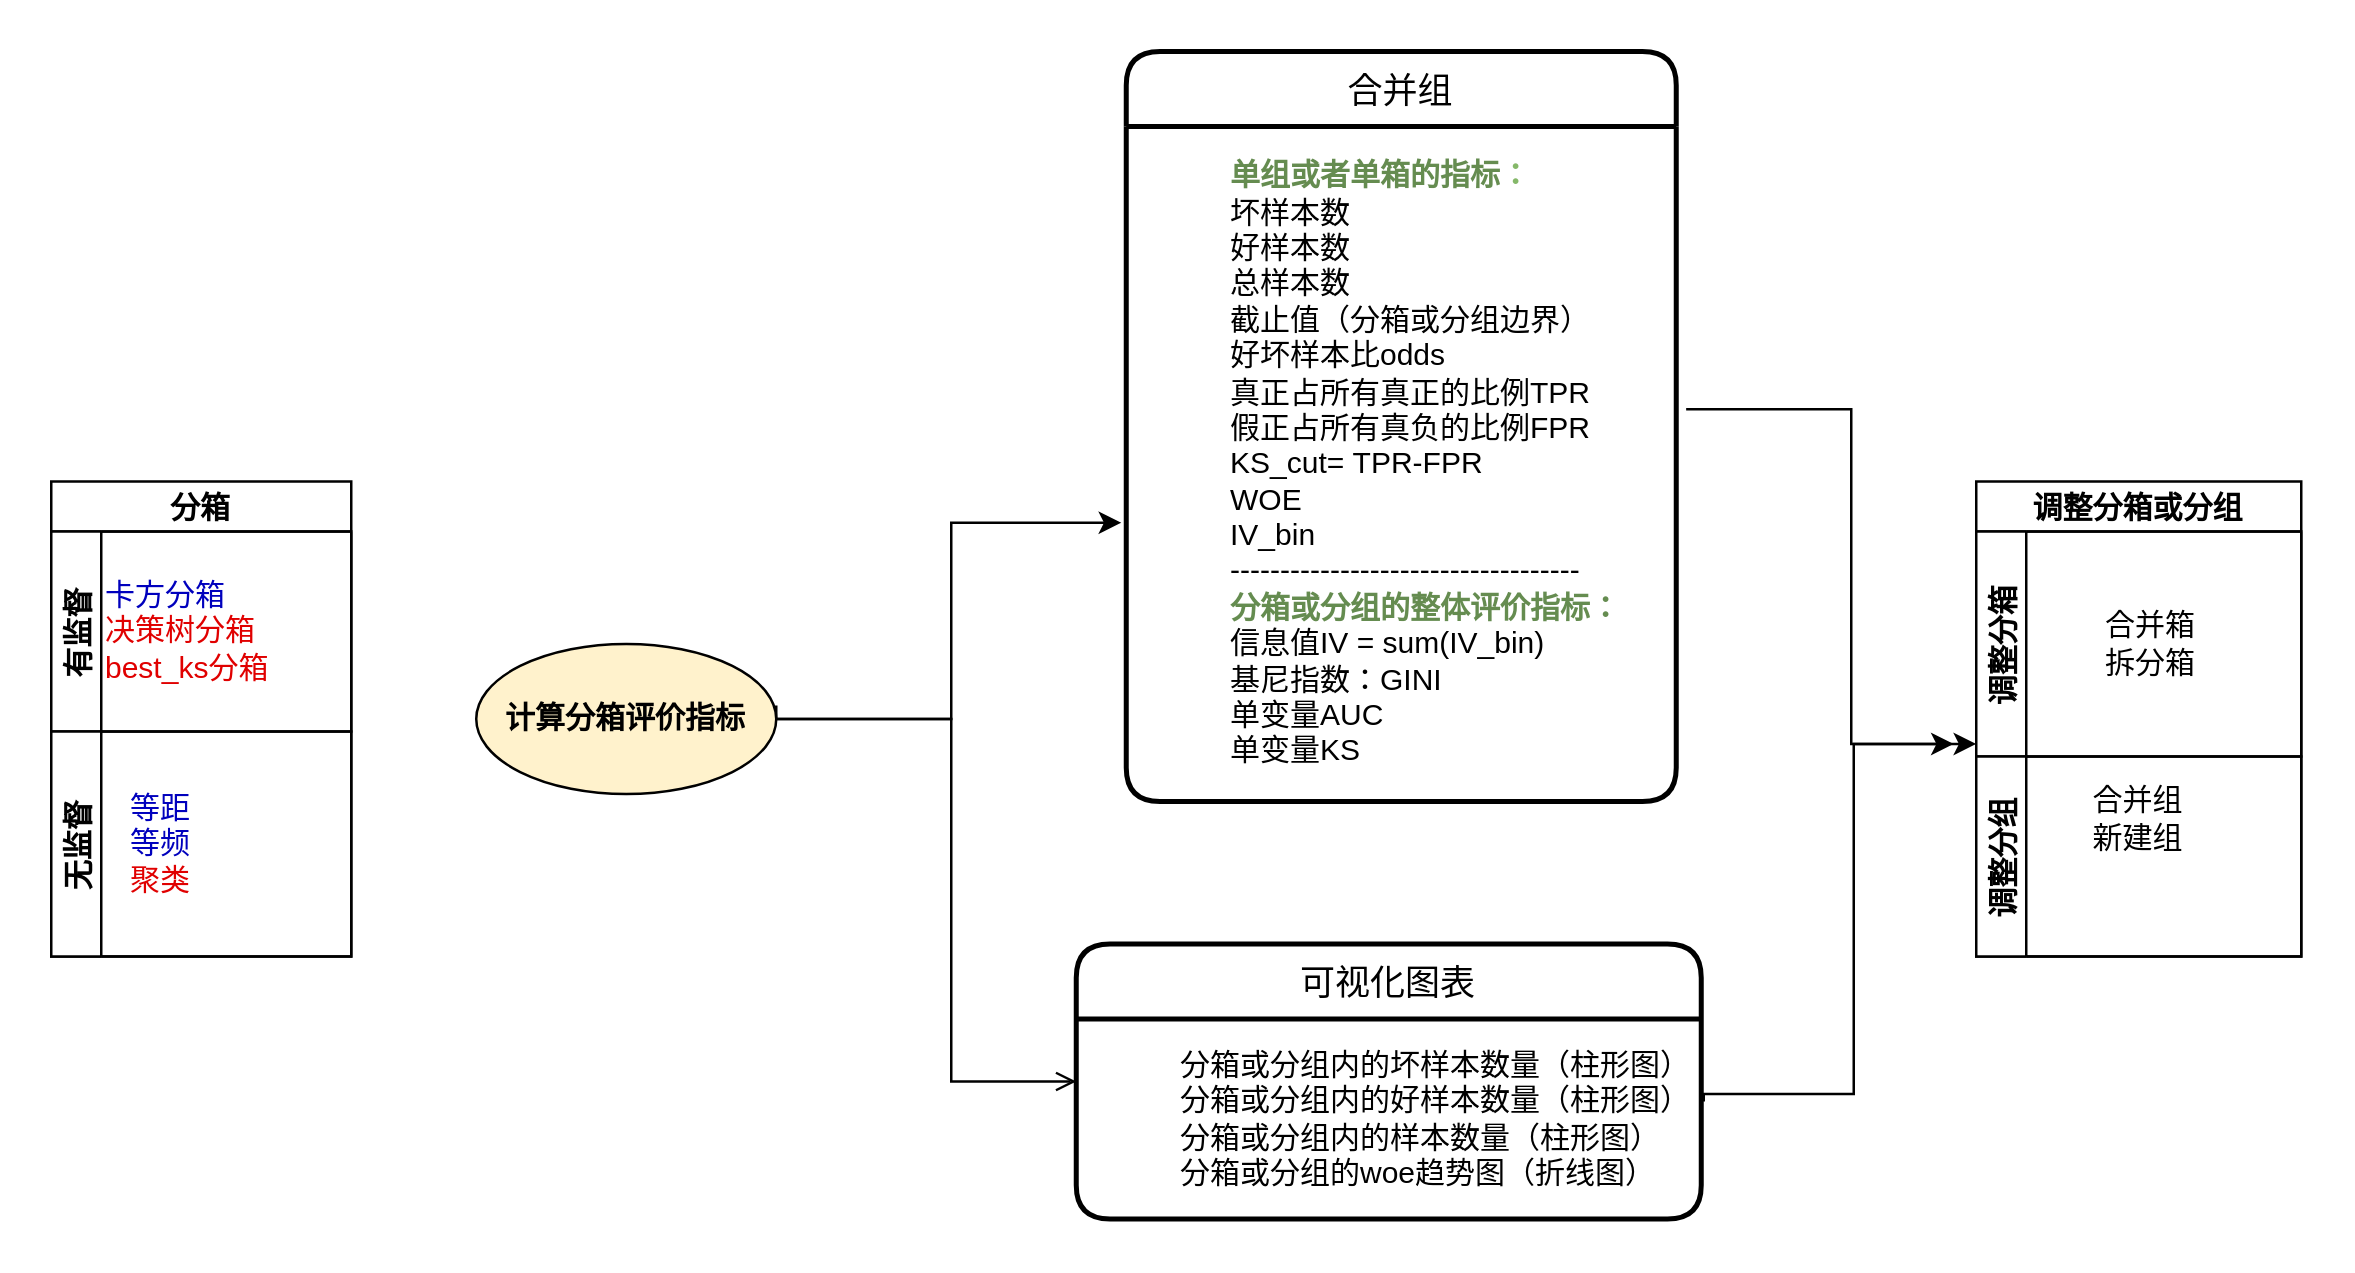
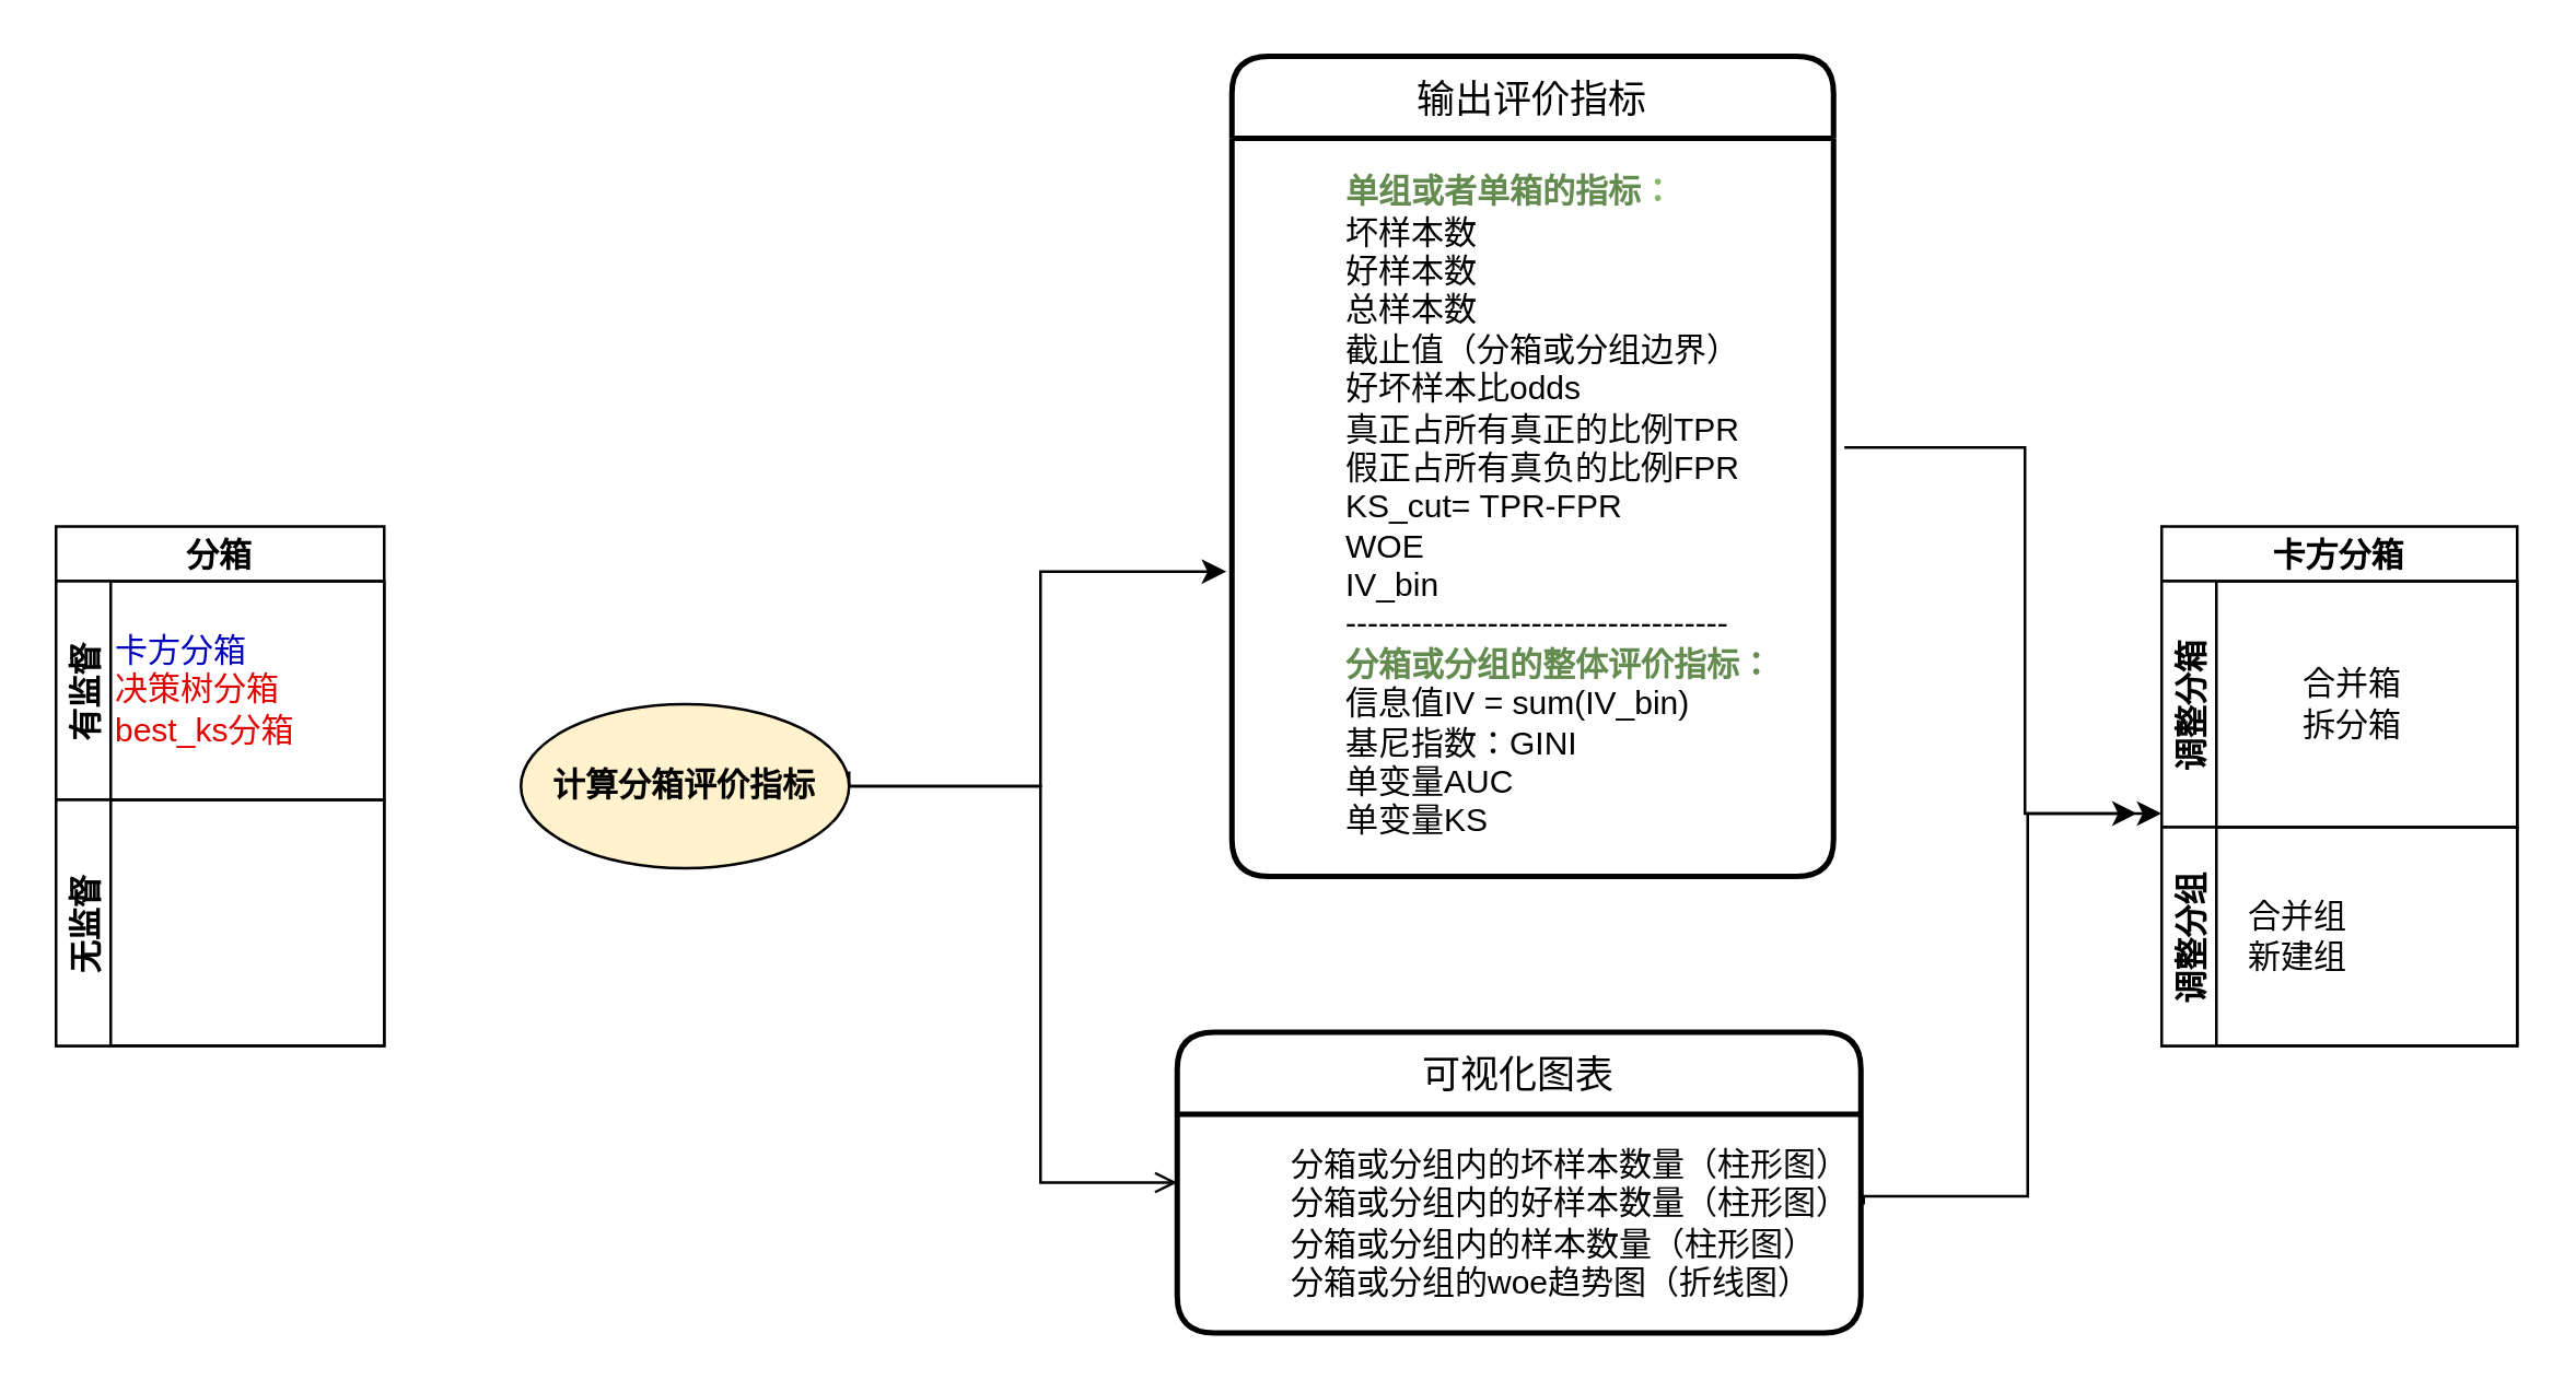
  <mxCell id="0" />
  <mxCell id="1" parent="0" />
  <mxCell id="2" value="分箱" style="swimlane;childLayout=stackLayout;resizeParent=1;resizeParentMax=0;horizontal=1;startSize=20;horizontalStack=0;" parent="1" vertex="1"><mxGeometry x="20" y="192" width="120" height="190" as="geometry"><mxRectangle x="230" y="280" width="60" height="20" as="alternateBounds" /></mxGeometry></mxCell>
  <mxCell id="3" value="有监督" style="swimlane;startSize=20;horizontal=0;" parent="2" vertex="1"><mxGeometry y="20" width="120" height="80" as="geometry" /></mxCell>
  <mxCell id="4" value="&lt;font color=&quot;#0000bd&quot;&gt;卡方分箱&lt;/font&gt;&lt;br&gt;&lt;font color=&quot;#e00000&quot;&gt;决策树分箱&lt;br&gt;best_ks分箱&lt;/font&gt;" style="text;html=1;align=left;verticalAlign=middle;resizable=0;points=[];autosize=1;strokeColor=none;fillColor=none;" parent="3" vertex="1"><mxGeometry x="20" y="15" width="80" height="50" as="geometry" /></mxCell>
  <mxCell id="5" value="无监督" style="swimlane;startSize=20;horizontal=0;" parent="2" vertex="1"><mxGeometry y="100" width="120" height="90" as="geometry" /></mxCell>
- <mxCell id="6" value="&lt;font color=&quot;#0000bd&quot;&gt;等距&lt;br&gt;等频&lt;/font&gt;&lt;br&gt;&lt;font color=&quot;#e00000&quot;&gt;聚类&lt;/font&gt;" style="text;html=1;align=left;verticalAlign=middle;resizable=0;points=[];autosize=1;strokeColor=none;fillColor=none;" parent="5" vertex="1"><mxGeometry x="30" y="20" width="40" height="50" as="geometry" /></mxCell>
  <mxCell id="7" style="edgeStyle=orthogonalEdgeStyle;rounded=0;orthogonalLoop=1;jettySize=auto;html=1;exitX=1;exitY=0.5;exitDx=0;exitDy=0;entryX=-0.009;entryY=0.422;entryDx=0;entryDy=0;entryPerimeter=0;" edge="1" parent="1"><mxGeometry relative="1" as="geometry"><mxPoint x="310" y="281.55" as="sourcePoint" /><mxPoint x="448.02" y="208.49" as="targetPoint" /><Array as="points"><mxPoint x="310" y="287" /><mxPoint x="380" y="287" /><mxPoint x="380" y="209" /></Array></mxGeometry></mxCell>
  <mxCell id="8" style="edgeStyle=orthogonalEdgeStyle;rounded=0;orthogonalLoop=1;jettySize=auto;html=1;exitX=1;exitY=0.5;exitDx=0;exitDy=0;entryX=0;entryY=0.5;entryDx=0;entryDy=0;endArrow=open;" edge="1" parent="1" source="9" target="17"><mxGeometry relative="1" as="geometry"><Array as="points"><mxPoint x="380" y="287" /><mxPoint x="380" y="432" /></Array></mxGeometry></mxCell>
  <mxCell id="9" value="计算分箱评价指标" style="ellipse;whiteSpace=wrap;html=1;fontStyle=1;startSize=20;fillColor=#fff2cc;" parent="1" vertex="1"><mxGeometry x="190" y="257" width="120" height="60" as="geometry" /></mxCell>
- <mxCell id="10" value="合并组" style="swimlane;childLayout=stackLayout;horizontal=1;startSize=30;horizontalStack=0;rounded=1;fontSize=14;fontStyle=0;strokeWidth=2;resizeParent=0;resizeLast=1;shadow=0;dashed=0;align=center;" parent="1" vertex="1"><mxGeometry x="450" y="20" width="220" height="300" as="geometry" /></mxCell>
+ <mxCell id="10" value="输出评价指标" style="swimlane;childLayout=stackLayout;horizontal=1;startSize=30;horizontalStack=0;rounded=1;fontSize=14;fontStyle=0;strokeWidth=2;resizeParent=0;resizeLast=1;shadow=0;dashed=0;align=center;" parent="1" vertex="1"><mxGeometry x="450" y="20" width="220" height="300" as="geometry" /></mxCell>
  <mxCell id="11" value="&lt;blockquote style=&quot;margin: 0 0 0 40px ; border: none ; padding: 0px&quot;&gt;&lt;/blockquote&gt;&lt;blockquote style=&quot;margin: 0 0 0 40px ; border: none ; padding: 0px&quot;&gt;&lt;b&gt;&lt;font color=&quot;#658c50&quot;&gt;单组或者单箱的指标&lt;/font&gt;&lt;font color=&quot;#85b869&quot;&gt;：&lt;/font&gt;&lt;/b&gt;&lt;/blockquote&gt;&lt;blockquote style=&quot;margin: 0 0 0 40px ; border: none ; padding: 0px&quot;&gt;坏样本数&lt;/blockquote&gt;&lt;blockquote style=&quot;margin: 0 0 0 40px ; border: none ; padding: 0px&quot;&gt;&lt;span&gt;好样本数&lt;/span&gt;&lt;/blockquote&gt;&lt;blockquote style=&quot;margin: 0 0 0 40px ; border: none ; padding: 0px&quot;&gt;&lt;span&gt;总样本数&lt;/span&gt;&lt;/blockquote&gt;&lt;blockquote style=&quot;margin: 0 0 0 40px ; border: none ; padding: 0px&quot;&gt;&lt;span&gt;截止值（分箱或分组边界）&lt;br&gt;&lt;/span&gt;&lt;span&gt;好坏样本比odds&lt;br&gt;&lt;/span&gt;&lt;span&gt;真正占所有真正的比例TPR&lt;/span&gt;&lt;/blockquote&gt;&lt;blockquote style=&quot;margin: 0 0 0 40px ; border: none ; padding: 0px&quot;&gt;&lt;span&gt;假正占所有真负的比例FPR&lt;br&gt;&lt;/span&gt;&lt;span&gt;KS_cut=&amp;nbsp;&lt;/span&gt;TPR-FPR&lt;span&gt;&lt;br&gt;&lt;/span&gt;&lt;span&gt;WOE&lt;/span&gt;&lt;/blockquote&gt;&lt;blockquote style=&quot;margin: 0 0 0 40px ; border: none ; padding: 0px&quot;&gt;&lt;span&gt;IV_bin&lt;/span&gt;&lt;/blockquote&gt;&lt;blockquote style=&quot;margin: 0 0 0 40px ; border: none ; padding: 0px&quot;&gt;-----------------------------------&lt;/blockquote&gt;&lt;blockquote style=&quot;margin: 0 0 0 40px ; border: none ; padding: 0px&quot;&gt;&lt;b&gt;&lt;font color=&quot;#658c50&quot;&gt;分箱或分组的整体评价指标：&lt;/font&gt;&lt;/b&gt;&lt;/blockquote&gt;&lt;blockquote style=&quot;margin: 0 0 0 40px ; border: none ; padding: 0px&quot;&gt;信息值IV = sum(IV_bin)&lt;/blockquote&gt;&lt;blockquote style=&quot;margin: 0 0 0 40px ; border: none ; padding: 0px&quot;&gt;基尼指数：GINI&lt;/blockquote&gt;&lt;blockquote style=&quot;margin: 0 0 0 40px ; border: none ; padding: 0px&quot;&gt;单变量AUC&lt;/blockquote&gt;&lt;blockquote style=&quot;margin: 0 0 0 40px ; border: none ; padding: 0px&quot;&gt;单变量KS&lt;/blockquote&gt;&lt;blockquote style=&quot;margin: 0 0 0 40px ; border: none ; padding: 0px&quot;&gt;&lt;/blockquote&gt;&lt;blockquote style=&quot;margin: 0 0 0 40px ; border: none ; padding: 0px&quot;&gt;&lt;/blockquote&gt;&lt;blockquote style=&quot;margin: 0 0 0 40px ; border: none ; padding: 0px&quot;&gt;&lt;/blockquote&gt;&lt;blockquote style=&quot;margin: 0 0 0 40px ; border: none ; padding: 0px&quot;&gt;&lt;/blockquote&gt;&lt;blockquote style=&quot;margin: 0 0 0 40px ; border: none ; padding: 0px&quot;&gt;&lt;/blockquote&gt;&lt;blockquote style=&quot;margin: 0 0 0 40px ; border: none ; padding: 0px&quot;&gt;&lt;/blockquote&gt;&lt;blockquote style=&quot;margin: 0 0 0 40px ; border: none ; padding: 0px&quot;&gt;&lt;/blockquote&gt;&lt;blockquote style=&quot;margin: 0 0 0 40px ; border: none ; padding: 0px&quot;&gt;&lt;/blockquote&gt;" style="text;html=1;align=left;verticalAlign=middle;resizable=0;points=[];autosize=1;strokeColor=none;fillColor=none;" parent="10" vertex="1"><mxGeometry y="30" width="220" height="270" as="geometry" /></mxCell>
- <mxCell id="12" value="调整分箱或分组" style="swimlane;childLayout=stackLayout;resizeParent=1;resizeParentMax=0;horizontal=1;startSize=20;horizontalStack=0;" parent="1" vertex="1"><mxGeometry x="790" y="192" width="130" height="190" as="geometry"><mxRectangle x="230" y="280" width="60" height="20" as="alternateBounds" /></mxGeometry></mxCell>
+ <mxCell id="12" value="卡方分箱" style="swimlane;childLayout=stackLayout;resizeParent=1;resizeParentMax=0;horizontal=1;startSize=20;horizontalStack=0;" parent="1" vertex="1"><mxGeometry x="790" y="192" width="130" height="190" as="geometry"><mxRectangle x="230" y="280" width="60" height="20" as="alternateBounds" /></mxGeometry></mxCell>
  <mxCell id="13" value="调整分箱" style="swimlane;startSize=20;horizontal=0;" parent="12" vertex="1"><mxGeometry y="20" width="130" height="90" as="geometry"><mxRectangle y="20" width="480" height="20" as="alternateBounds" /></mxGeometry></mxCell>
  <mxCell id="14" value="合并箱&lt;br&gt;拆分箱" style="text;html=1;align=left;verticalAlign=middle;resizable=0;points=[];autosize=1;strokeColor=none;fillColor=none;" parent="13" vertex="1"><mxGeometry x="50" y="30" width="50" height="30" as="geometry" /></mxCell>
  <mxCell id="15" value="调整分组" style="swimlane;startSize=20;horizontal=0;" parent="12" vertex="1"><mxGeometry y="110" width="130" height="80" as="geometry" /></mxCell>
- <mxCell id="16" value="合并组&lt;br&gt;新建组" style="text;html=1;align=left;verticalAlign=middle;resizable=0;points=[];autosize=1;strokeColor=none;fillColor=none;" parent="15" vertex="1"><mxGeometry x="45" y="10" width="50" height="30" as="geometry" /></mxCell>
+ <mxCell id="16" value="合并组&lt;br&gt;新建组" style="text;html=1;align=left;verticalAlign=middle;resizable=0;points=[];autosize=1;strokeColor=none;fillColor=none;" parent="15" vertex="1"><mxGeometry x="30" y="25" width="50" height="30" as="geometry" /></mxCell>
  <mxCell id="17" value="可视化图表" style="swimlane;childLayout=stackLayout;horizontal=1;startSize=30;horizontalStack=0;rounded=1;fontSize=14;fontStyle=0;strokeWidth=2;resizeParent=0;resizeLast=1;shadow=0;dashed=0;align=center;" parent="1" vertex="1"><mxGeometry x="430" y="377" width="250" height="110" as="geometry" /></mxCell>
  <mxCell id="18" value="&lt;blockquote style=&quot;margin: 0 0 0 40px ; border: none ; padding: 0px&quot;&gt;&lt;/blockquote&gt;&lt;blockquote style=&quot;margin: 0 0 0 40px ; border: none ; padding: 0px&quot;&gt;分箱或分组内的坏样本数量（柱形图）&lt;/blockquote&gt;&lt;blockquote style=&quot;margin: 0 0 0 40px ; border: none ; padding: 0px&quot;&gt;分箱或分组内的好样本数量（柱形图）&lt;/blockquote&gt;&lt;blockquote style=&quot;margin: 0 0 0 40px ; border: none ; padding: 0px&quot;&gt;分箱或分组内的样本数量（柱形图）&lt;/blockquote&gt;&lt;blockquote style=&quot;margin: 0 0 0 40px ; border: none ; padding: 0px&quot;&gt;&lt;span&gt;分箱或分组的woe趋势图（折线图）&lt;/span&gt;&lt;/blockquote&gt;&lt;blockquote style=&quot;margin: 0 0 0 40px ; border: none ; padding: 0px&quot;&gt;&lt;/blockquote&gt;&lt;blockquote style=&quot;margin: 0 0 0 40px ; border: none ; padding: 0px&quot;&gt;&lt;/blockquote&gt;&lt;blockquote style=&quot;margin: 0 0 0 40px ; border: none ; padding: 0px&quot;&gt;&lt;/blockquote&gt;&lt;blockquote style=&quot;margin: 0 0 0 40px ; border: none ; padding: 0px&quot;&gt;&lt;/blockquote&gt;&lt;blockquote style=&quot;margin: 0 0 0 40px ; border: none ; padding: 0px&quot;&gt;&lt;/blockquote&gt;&lt;blockquote style=&quot;margin: 0 0 0 40px ; border: none ; padding: 0px&quot;&gt;&lt;/blockquote&gt;&lt;blockquote style=&quot;margin: 0 0 0 40px ; border: none ; padding: 0px&quot;&gt;&lt;/blockquote&gt;&lt;blockquote style=&quot;margin: 0 0 0 40px ; border: none ; padding: 0px&quot;&gt;&lt;/blockquote&gt;" style="text;html=1;align=left;verticalAlign=middle;resizable=0;points=[];autosize=1;strokeColor=none;fillColor=none;" parent="17" vertex="1"><mxGeometry y="30" width="250" height="80" as="geometry" /></mxCell>
  <mxCell id="19" value="" style="edgeStyle=orthogonalEdgeStyle;rounded=0;orthogonalLoop=1;jettySize=auto;html=1;exitX=1.018;exitY=0.419;exitDx=0;exitDy=0;exitPerimeter=0;" edge="1" parent="1" source="11"><mxGeometry relative="1" as="geometry"><mxPoint x="740" y="297" as="sourcePoint" /><mxPoint x="790" y="297" as="targetPoint" /><Array as="points"><mxPoint x="740" y="163" /><mxPoint x="740" y="297" /></Array></mxGeometry></mxCell>
  <mxCell id="20" value="" style="edgeStyle=orthogonalEdgeStyle;rounded=0;orthogonalLoop=1;jettySize=auto;html=1;exitX=1.004;exitY=0.413;exitDx=0;exitDy=0;exitPerimeter=0;" edge="1" parent="1" source="18"><mxGeometry relative="1" as="geometry"><mxPoint x="690" y="437" as="sourcePoint" /><mxPoint x="781" y="297" as="targetPoint" /><Array as="points"><mxPoint x="681" y="437" /><mxPoint x="741" y="437" /><mxPoint x="741" y="297" /></Array></mxGeometry></mxCell>
